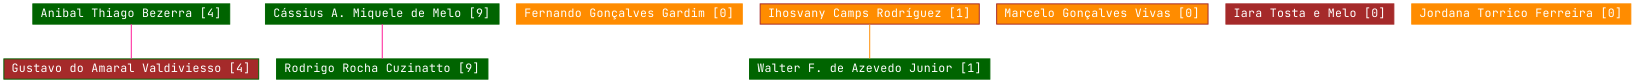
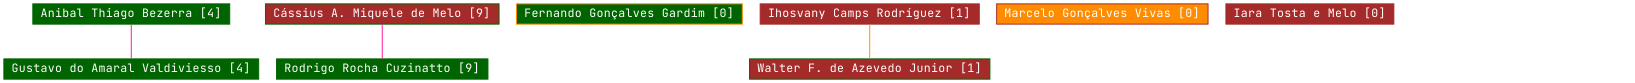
  strict graph {
    fontname="JetBrains Mono"
    node [color=darkgreen fontcolor="#FFFFFF" fontname="JetBrains Mono" fontsize=12 shape=rectangle style=filled]
    edge [color=deeppink fontname="JetBrains Mono"]
    n1 [height=0.29167 label="Anibal Thiago Bezerra [4]" width=1.9861]
-   n2 [height=0.29167 label="Gustavo do Amaral Valdiviesso [4]" width=2.5417 fillcolor=brown]
-   n3 [height=0.29167 label="Cássius A. Miquele de Melo [9]" width=2.3194]
+   n2 [height=0.29167 label="Gustavo do Amaral Valdiviesso [4]" width=2.5417]
+   n3 [height=0.29167 label="Cássius A. Miquele de Melo [9]" width=2.3194 fillcolor=brown]
    n4 [height=0.29167 label="Rodrigo Rocha Cuzinatto [9]" width=2.1389]
-   n5 [color=darkorange height=0.29167 label="Fernando Gonçalves Gardim [0]" width=2.3611]
-   n6 [color=brown height=0.29167 label="Ihosvany Camps Rodríguez [1]" width=2.2778 fillcolor=darkorange]
-   n7 [height=0.29167 label="Walter F. de Azevedo Junior [1]" width=2.3194]
+   n5 [color=darkorange height=0.29167 label="Fernando Gonçalves Gardim [0]" width=2.3611 fillcolor=darkgreen]
+   n6 [color=brown height=0.29167 label="Ihosvany Camps Rodríguez [1]" width=2.2778]
+   n7 [height=0.29167 label="Walter F. de Azevedo Junior [1]" width=2.3194 fillcolor=brown]
    n8 [color=brown fillcolor=darkorange height=0.29167 label="Marcelo Gonçalves Vivas [0]" width=2.1528]
    n9 [color=brown height=0.29167 label="Iara Tosta e Melo [0]" width=1.6111]
-   n10 [color=darkorange height=0.29167 label="Jordana Torrico Ferreira [0]" width=2.0694]
    n1 -- n2
    n3 -- n4
    n6 -- n7 [color=darkorange]
  }
